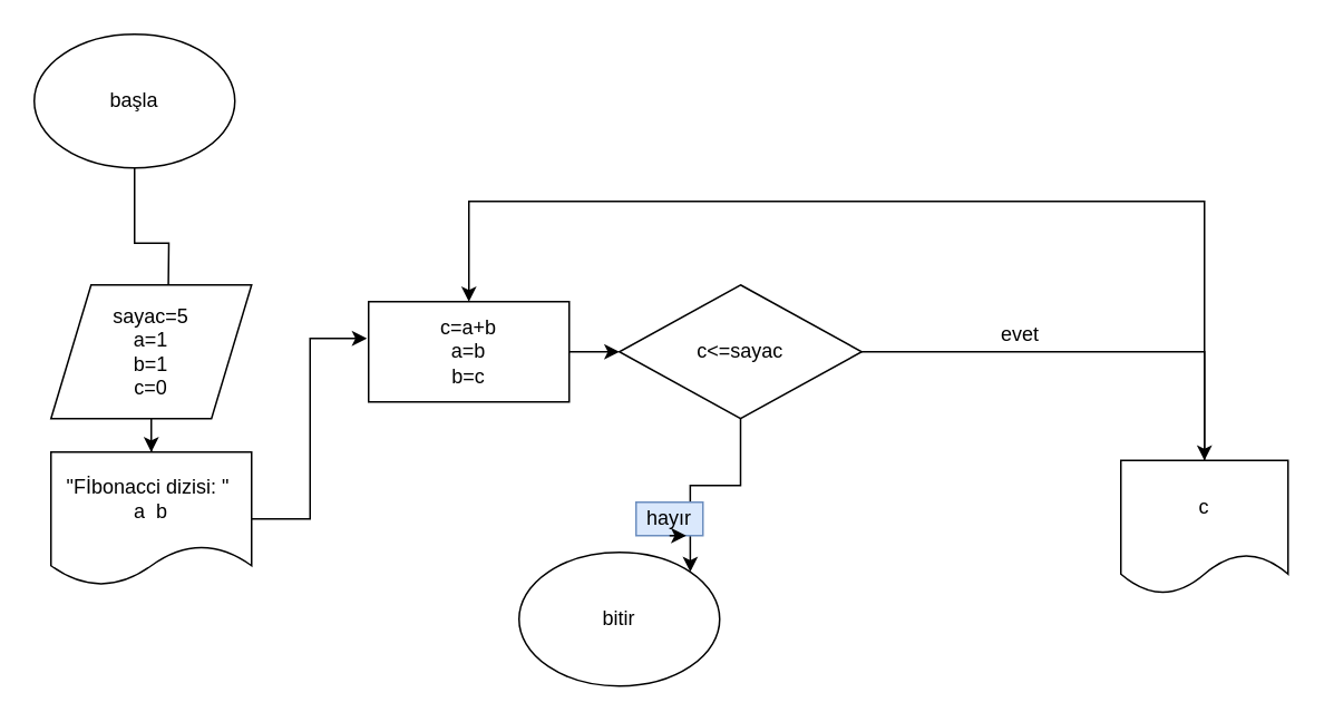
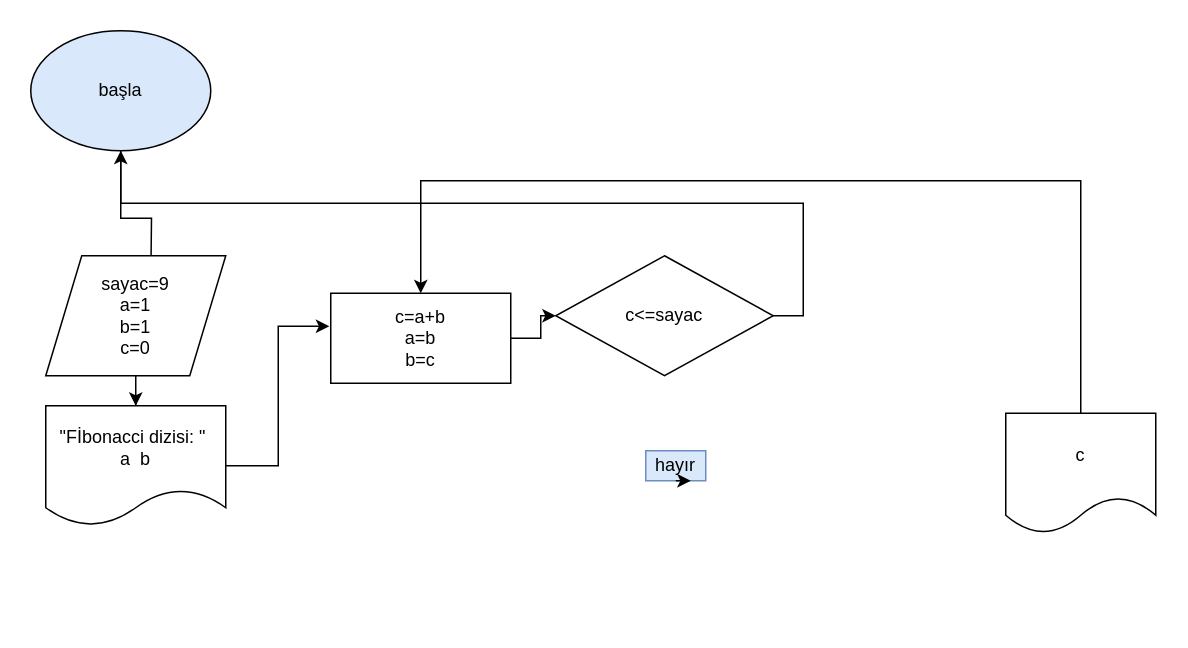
  <mxCell id="0" />
  <mxCell id="1" parent="0" />
  <mxCell id="2" value="" style="edgeStyle=orthogonalEdgeStyle;rounded=0;orthogonalLoop=1;jettySize=auto;html=1;" parent="1" source="3" edge="1"><mxGeometry relative="1" as="geometry"><mxPoint x="100" y="190" as="targetPoint" /></mxGeometry></mxCell>
- <mxCell id="3" value="başla" style="ellipse;whiteSpace=wrap;html=1;" parent="1" vertex="1"><mxGeometry x="20" y="20" width="120" height="80" as="geometry" /></mxCell>
+ <mxCell id="3" value="başla" style="ellipse;whiteSpace=wrap;html=1;fillColor=#dae8fc;" parent="1" vertex="1"><mxGeometry x="20" y="20" width="120" height="80" as="geometry" /></mxCell>
  <mxCell id="4" style="edgeStyle=orthogonalEdgeStyle;rounded=0;orthogonalLoop=1;jettySize=auto;html=1;" parent="1" source="5" target="13" edge="1"><mxGeometry relative="1" as="geometry"><mxPoint x="80" y="310" as="targetPoint" /></mxGeometry></mxCell>
- <mxCell id="5" value="sayac=5&lt;br&gt;a=1&lt;br&gt;b=1&lt;br&gt;c=0" style="shape=parallelogram;perimeter=parallelogramPerimeter;whiteSpace=wrap;html=1;" parent="1" vertex="1"><mxGeometry x="30" y="170" width="120" height="80" as="geometry" /></mxCell>
+ <mxCell id="5" value="sayac=9&lt;br&gt;a=1&lt;br&gt;b=1&lt;br&gt;c=0" style="shape=parallelogram;perimeter=parallelogramPerimeter;whiteSpace=wrap;html=1;" parent="1" vertex="1"><mxGeometry x="30" y="170" width="120" height="80" as="geometry" /></mxCell>
  <mxCell id="6" style="edgeStyle=orthogonalEdgeStyle;rounded=0;orthogonalLoop=1;jettySize=auto;html=1;" parent="1" source="7" target="10" edge="1"><mxGeometry relative="1" as="geometry"><mxPoint x="410" y="210" as="targetPoint" /></mxGeometry></mxCell>
- <mxCell id="7" value="c=a+b&lt;br&gt;a=b&lt;br&gt;b=c" style="rounded=0;whiteSpace=wrap;html=1;" parent="1" vertex="1"><mxGeometry x="220" y="180" width="120" height="60" as="geometry" /></mxCell>
- <mxCell id="8" style="edgeStyle=orthogonalEdgeStyle;rounded=0;orthogonalLoop=1;jettySize=auto;html=1;exitX=1;exitY=0.5;exitDx=0;exitDy=0;" parent="1" source="10" target="15" edge="1"><mxGeometry relative="1" as="geometry" /></mxCell>
- <mxCell id="9" style="edgeStyle=orthogonalEdgeStyle;rounded=0;orthogonalLoop=1;jettySize=auto;html=1;entryX=1;entryY=0;entryDx=0;entryDy=0;" parent="1" source="10" target="16" edge="1"><mxGeometry relative="1" as="geometry" /></mxCell>
+ <mxCell id="7" value="c=a+b&lt;br&gt;a=b&lt;br&gt;b=c" style="rounded=0;whiteSpace=wrap;html=1;" parent="1" vertex="1"><mxGeometry x="220" y="195" width="120" height="60" as="geometry" /></mxCell>
+ <mxCell id="8" style="edgeStyle=orthogonalEdgeStyle;rounded=0;orthogonalLoop=1;jettySize=auto;html=1;exitX=1;exitY=0.5;exitDx=0;exitDy=0;" parent="1" source="10" target="3" edge="1"><mxGeometry relative="1" as="geometry" /></mxCell>
  <mxCell id="10" value="c&amp;lt;=sayac" style="rhombus;whiteSpace=wrap;html=1;" parent="1" vertex="1"><mxGeometry x="370" y="170" width="145" height="80" as="geometry" /></mxCell>
- <mxCell id="11" value="evet" style="text;html=1;strokeColor=none;fillColor=none;align=center;verticalAlign=middle;whiteSpace=wrap;rounded=0;" parent="1" vertex="1"><mxGeometry x="590" y="190" width="40" height="20" as="geometry" /></mxCell>
  <mxCell id="12" style="edgeStyle=orthogonalEdgeStyle;rounded=0;orthogonalLoop=1;jettySize=auto;html=1;entryX=-0.008;entryY=0.367;entryDx=0;entryDy=0;entryPerimeter=0;" parent="1" source="13" target="7" edge="1"><mxGeometry relative="1" as="geometry" /></mxCell>
  <mxCell id="13" value="&quot;Fİbonacci dizisi: &quot;&amp;nbsp; &lt;br&gt;a&amp;nbsp; b" style="shape=document;whiteSpace=wrap;html=1;boundedLbl=1;" parent="1" vertex="1"><mxGeometry x="30" y="270" width="120" height="80" as="geometry" /></mxCell>
  <mxCell id="14" style="edgeStyle=orthogonalEdgeStyle;rounded=0;orthogonalLoop=1;jettySize=auto;html=1;entryX=0.5;entryY=0;entryDx=0;entryDy=0;" parent="1" source="15" target="7" edge="1"><mxGeometry relative="1" as="geometry"><Array as="points"><mxPoint x="720" y="120" /><mxPoint x="280" y="120" /></Array></mxGeometry></mxCell>
  <mxCell id="15" value="c" style="shape=document;whiteSpace=wrap;html=1;boundedLbl=1;" parent="1" vertex="1"><mxGeometry x="670" y="275" width="100" height="80" as="geometry" /></mxCell>
- <mxCell id="16" value="bitir&lt;br&gt;" style="ellipse;whiteSpace=wrap;html=1;" parent="1" vertex="1"><mxGeometry x="310" y="330" width="120" height="80" as="geometry" /></mxCell>
  <mxCell id="17" style="edgeStyle=orthogonalEdgeStyle;rounded=0;orthogonalLoop=1;jettySize=auto;html=1;exitX=0.5;exitY=1;exitDx=0;exitDy=0;" parent="1" source="18" target="18" edge="1"><mxGeometry relative="1" as="geometry" /></mxCell>
- <mxCell id="18" value="hayır" style="text;html=1;strokeColor=#6c8ebf;fillColor=#dae8fc;align=center;verticalAlign=middle;whiteSpace=wrap;rounded=0;" parent="1" vertex="1"><mxGeometry x="380" y="300" width="40" height="20" as="geometry" /></mxCell>
+ <mxCell id="18" value="hayır" style="text;html=1;strokeColor=#6c8ebf;fillColor=#dae8fc;align=center;verticalAlign=middle;whiteSpace=wrap;rounded=0;" parent="1" vertex="1"><mxGeometry x="430" y="300" width="40" height="20" as="geometry" /></mxCell>
  <mxCell id="19" style="edgeStyle=orthogonalEdgeStyle;rounded=0;orthogonalLoop=1;jettySize=auto;html=1;exitX=0.5;exitY=1;exitDx=0;exitDy=0;entryX=0.75;entryY=1;entryDx=0;entryDy=0;" parent="1" source="18" target="18" edge="1"><mxGeometry relative="1" as="geometry" /></mxCell>
